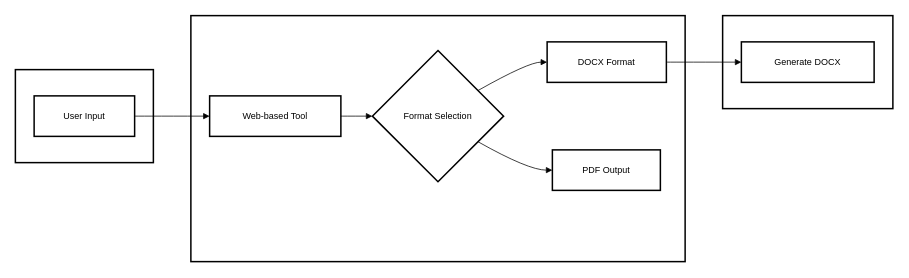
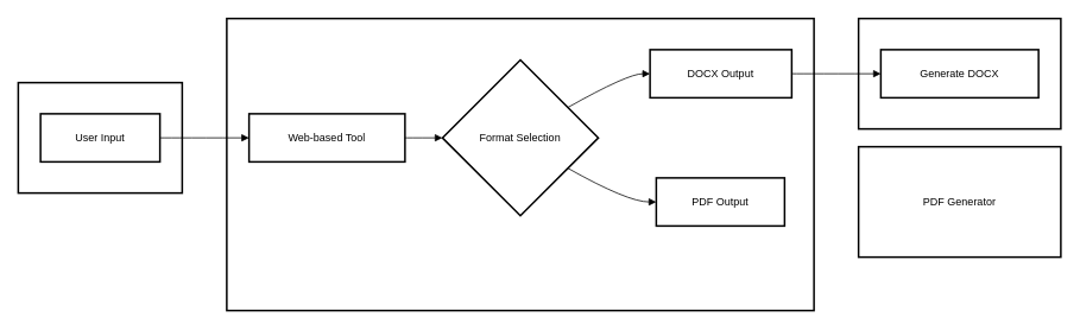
  <mxCell id="0" />
  <mxCell id="1" parent="0" />
  <mxCell id="2" value="DOCX Generator" style="whiteSpace=wrap;strokeWidth=2;" parent="1" vertex="1"><mxGeometry x="963" y="20" width="227" height="124" as="geometry" /></mxCell>
+ <mxCell id="3" value="PDF Generator" style="whiteSpace=wrap;strokeWidth=2;" parent="1" vertex="1"><mxGeometry x="963" y="164" width="227" height="124" as="geometry" /></mxCell>
  <mxCell id="4" value="" style="whiteSpace=wrap;strokeWidth=2;" parent="1" vertex="1"><mxGeometry x="254" y="20" width="659" height="328" as="geometry" /></mxCell>
  <mxCell id="5" value="User" style="whiteSpace=wrap;strokeWidth=2;" parent="1" vertex="1"><mxGeometry x="20" y="92" width="184" height="124" as="geometry" /></mxCell>
  <mxCell id="6" value="User Input" style="whiteSpace=wrap;strokeWidth=2;" parent="1" vertex="1"><mxGeometry x="45" y="127" width="134" height="54" as="geometry" /></mxCell>
  <mxCell id="7" value="Web-based Tool" style="whiteSpace=wrap;strokeWidth=2;" parent="1" vertex="1"><mxGeometry x="279" y="127" width="175" height="54" as="geometry" /></mxCell>
  <mxCell id="8" value="Format Selection" style="rhombus;strokeWidth=2;whiteSpace=wrap;" parent="1" vertex="1"><mxGeometry x="496" y="66.5" width="175" height="175" as="geometry" /></mxCell>
  <mxCell id="9" value="PDF Output" style="whiteSpace=wrap;strokeWidth=2;" parent="1" vertex="1"><mxGeometry x="736" y="199" width="144" height="54" as="geometry" /></mxCell>
- <mxCell id="10" value="DOCX Format" style="whiteSpace=wrap;strokeWidth=2;" parent="1" vertex="1"><mxGeometry x="729" y="55" width="159" height="54" as="geometry" /></mxCell>
+ <mxCell id="10" value="DOCX Output" style="whiteSpace=wrap;strokeWidth=2;" parent="1" vertex="1"><mxGeometry x="729" y="55" width="159" height="54" as="geometry" /></mxCell>
  <mxCell id="11" value="Generate DOCX" style="whiteSpace=wrap;strokeWidth=2;" parent="1" vertex="1"><mxGeometry x="988" y="55" width="177" height="54" as="geometry" /></mxCell>
  <mxCell id="12" value="" style="curved=1;startArrow=none;endArrow=block;exitX=1;exitY=0.5;entryX=0;entryY=0.5;" parent="1" source="7" target="8" edge="1"><mxGeometry relative="1" as="geometry"><Array as="points" /></mxGeometry></mxCell>
  <mxCell id="13" value="" style="curved=1;startArrow=none;endArrow=block;exitX=1;exitY=0.82;entryX=0;entryY=0.5;" parent="1" source="8" target="9" edge="1"><mxGeometry relative="1" as="geometry"><Array as="points"><mxPoint x="704" y="226" /></Array></mxGeometry></mxCell>
  <mxCell id="14" value="" style="curved=1;startArrow=none;endArrow=block;exitX=1;exitY=0.18;entryX=0;entryY=0.5;" parent="1" source="8" target="10" edge="1"><mxGeometry relative="1" as="geometry"><Array as="points"><mxPoint x="704" y="82" /></Array></mxGeometry></mxCell>
  <mxCell id="15" value="" style="curved=1;startArrow=none;endArrow=block;exitX=1;exitY=0.5;entryX=0;entryY=0.5;" parent="1" source="6" target="7" edge="1"><mxGeometry relative="1" as="geometry"><Array as="points" /></mxGeometry></mxCell>
  <mxCell id="16" value="" style="curved=1;startArrow=none;endArrow=block;exitX=1;exitY=0.5;entryX=0;entryY=0.5;" parent="1" source="10" target="11" edge="1"><mxGeometry relative="1" as="geometry"><Array as="points" /></mxGeometry></mxCell>
